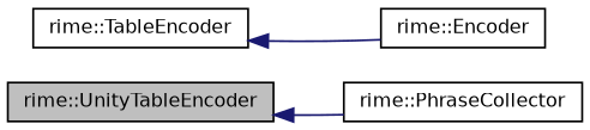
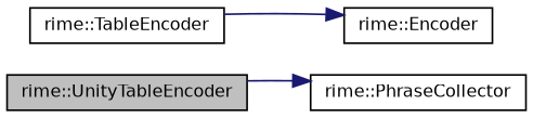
  digraph {
    rankdir=LR
    node [color=black fillcolor=white fontname=Helvetica fontsize=10 shape=record style=filled]
    edge [color=midnightblue dir=back fontname=Helvetica fontsize=10 labelfontname=Helvetica labelfontsize=10 style=solid]
    n1 [fillcolor=grey75 fontcolor=black height=0.2 label="rime::UnityTableEncoder" width=0.4]
    n2 [height=0.2 label="rime::TableEncoder" width=0.4]
    n3 [height=0.2 label="rime::Encoder" width=0.4]
    n4 [height=0.2 label="rime::PhraseCollector" width=0.4]
-   n2 -> n3
-   n1 -> n4
+   n3 -> n2
+   n4 -> n1
  }
